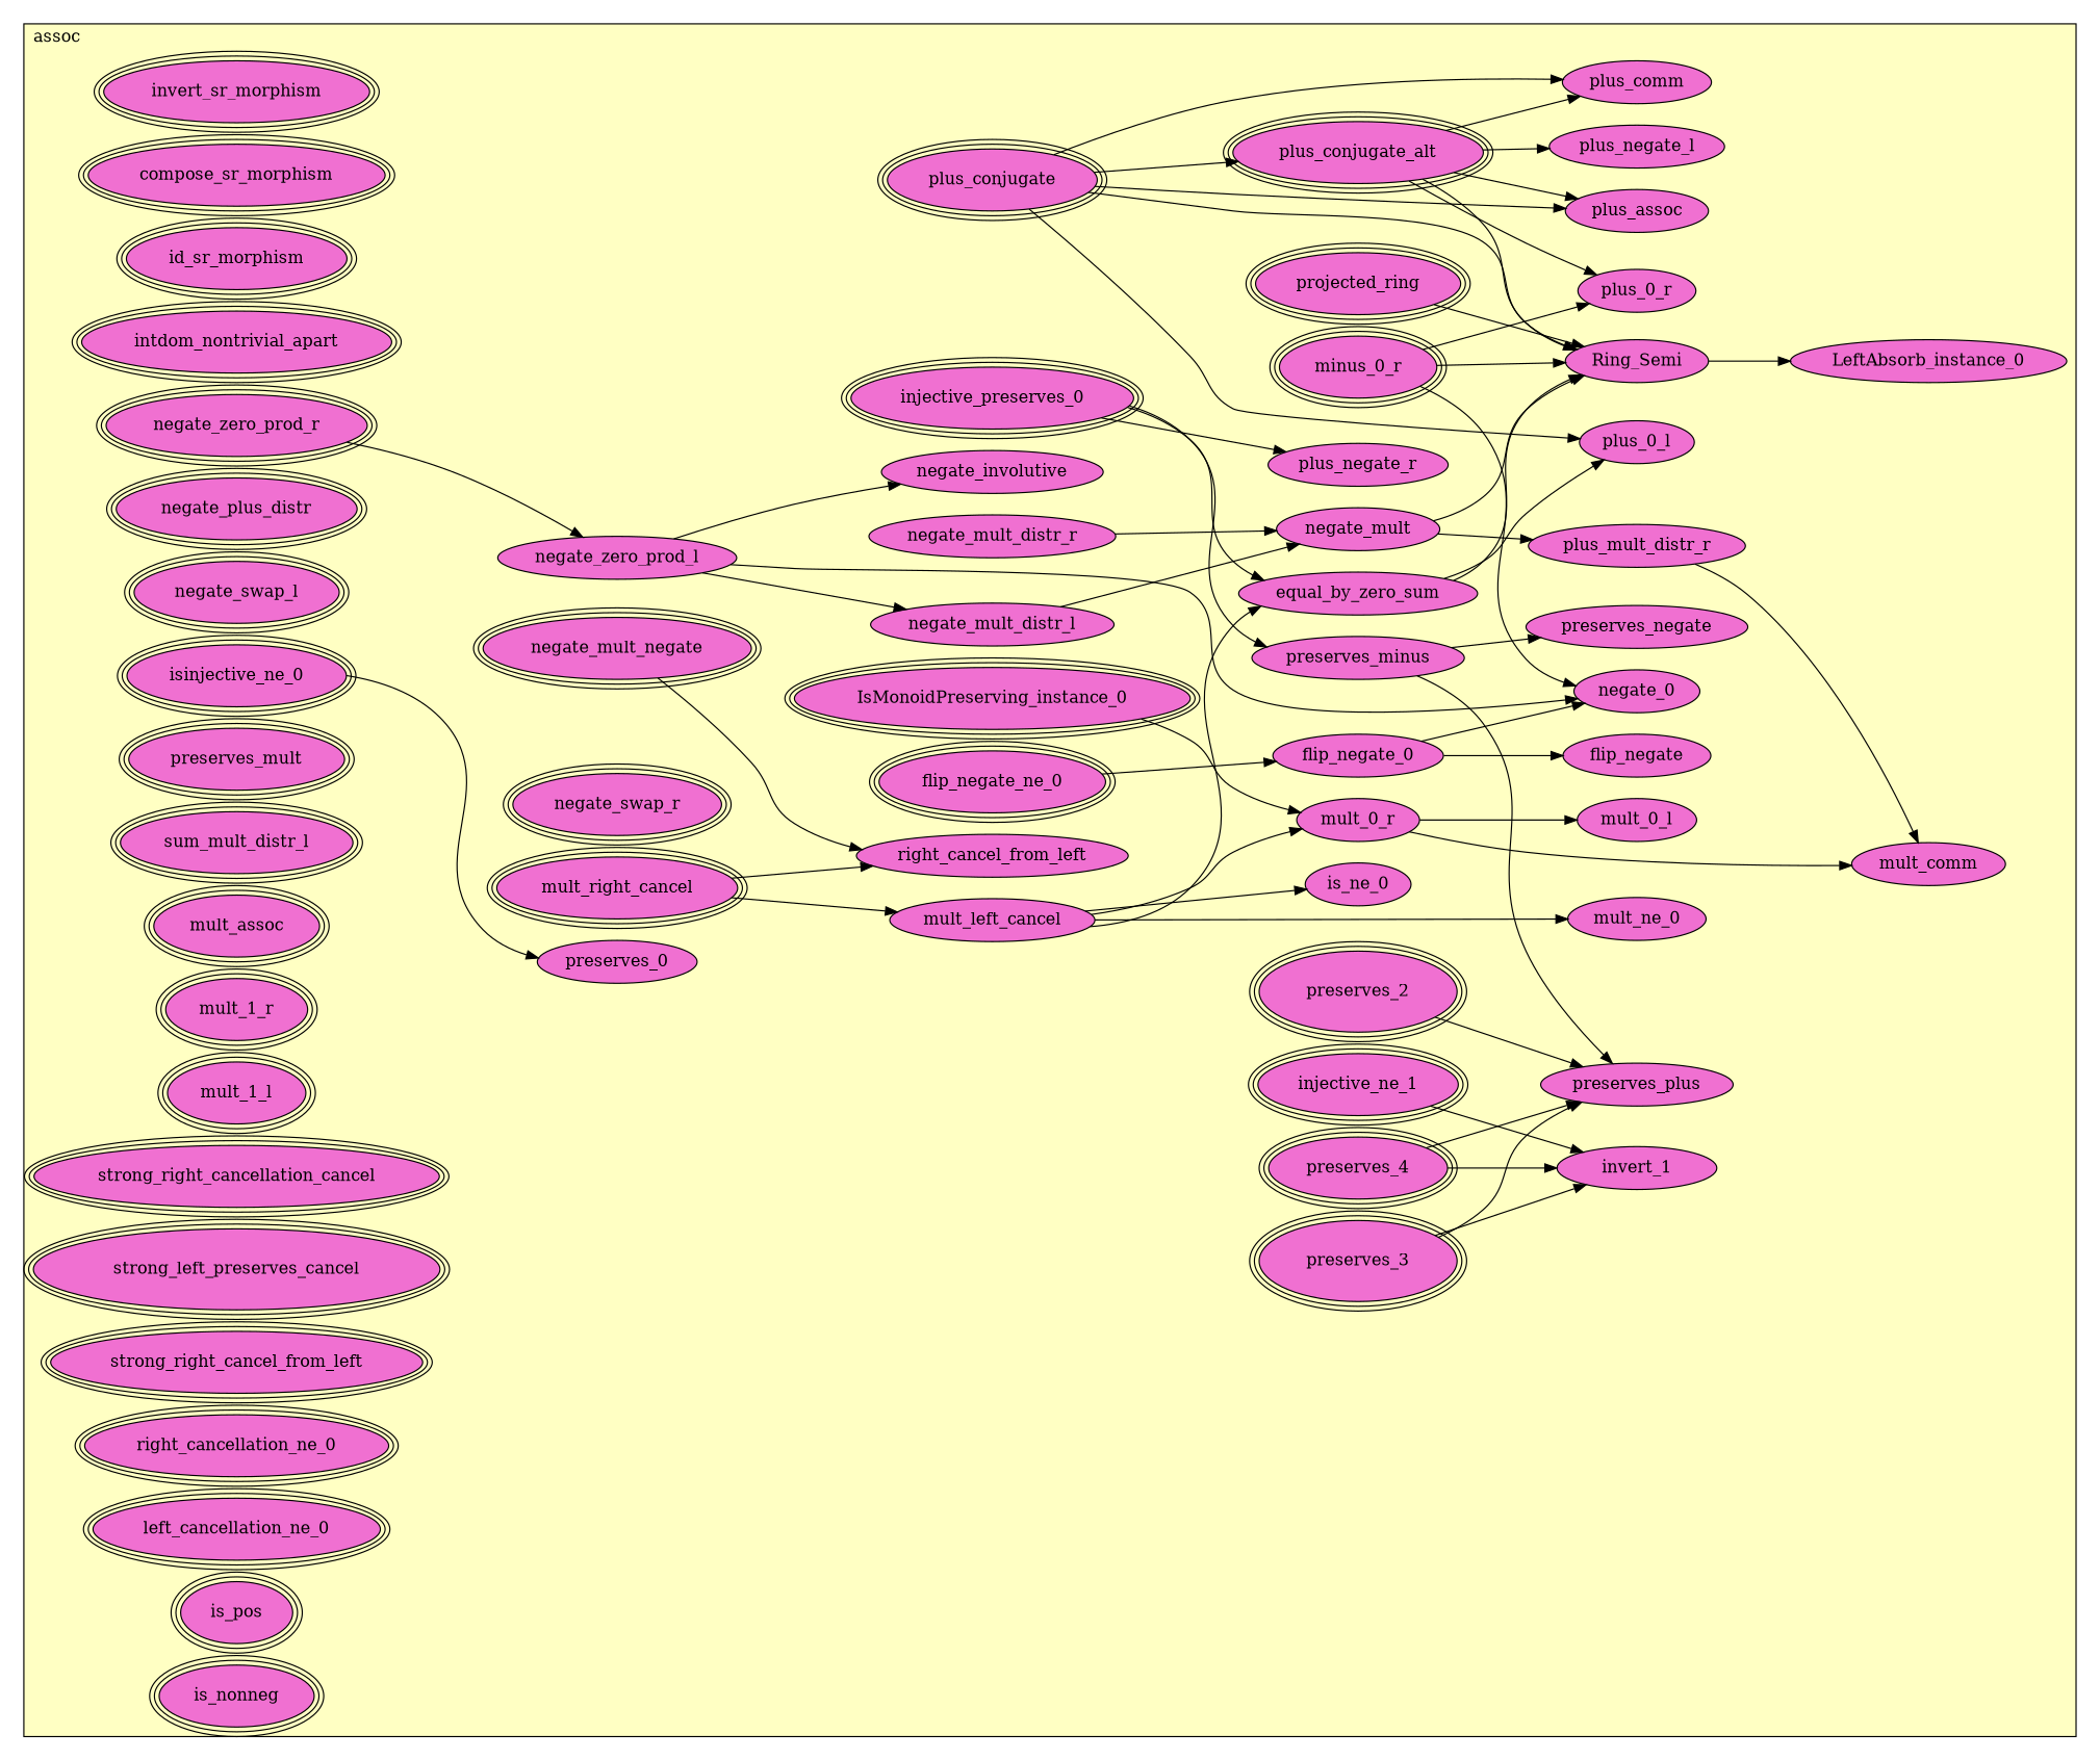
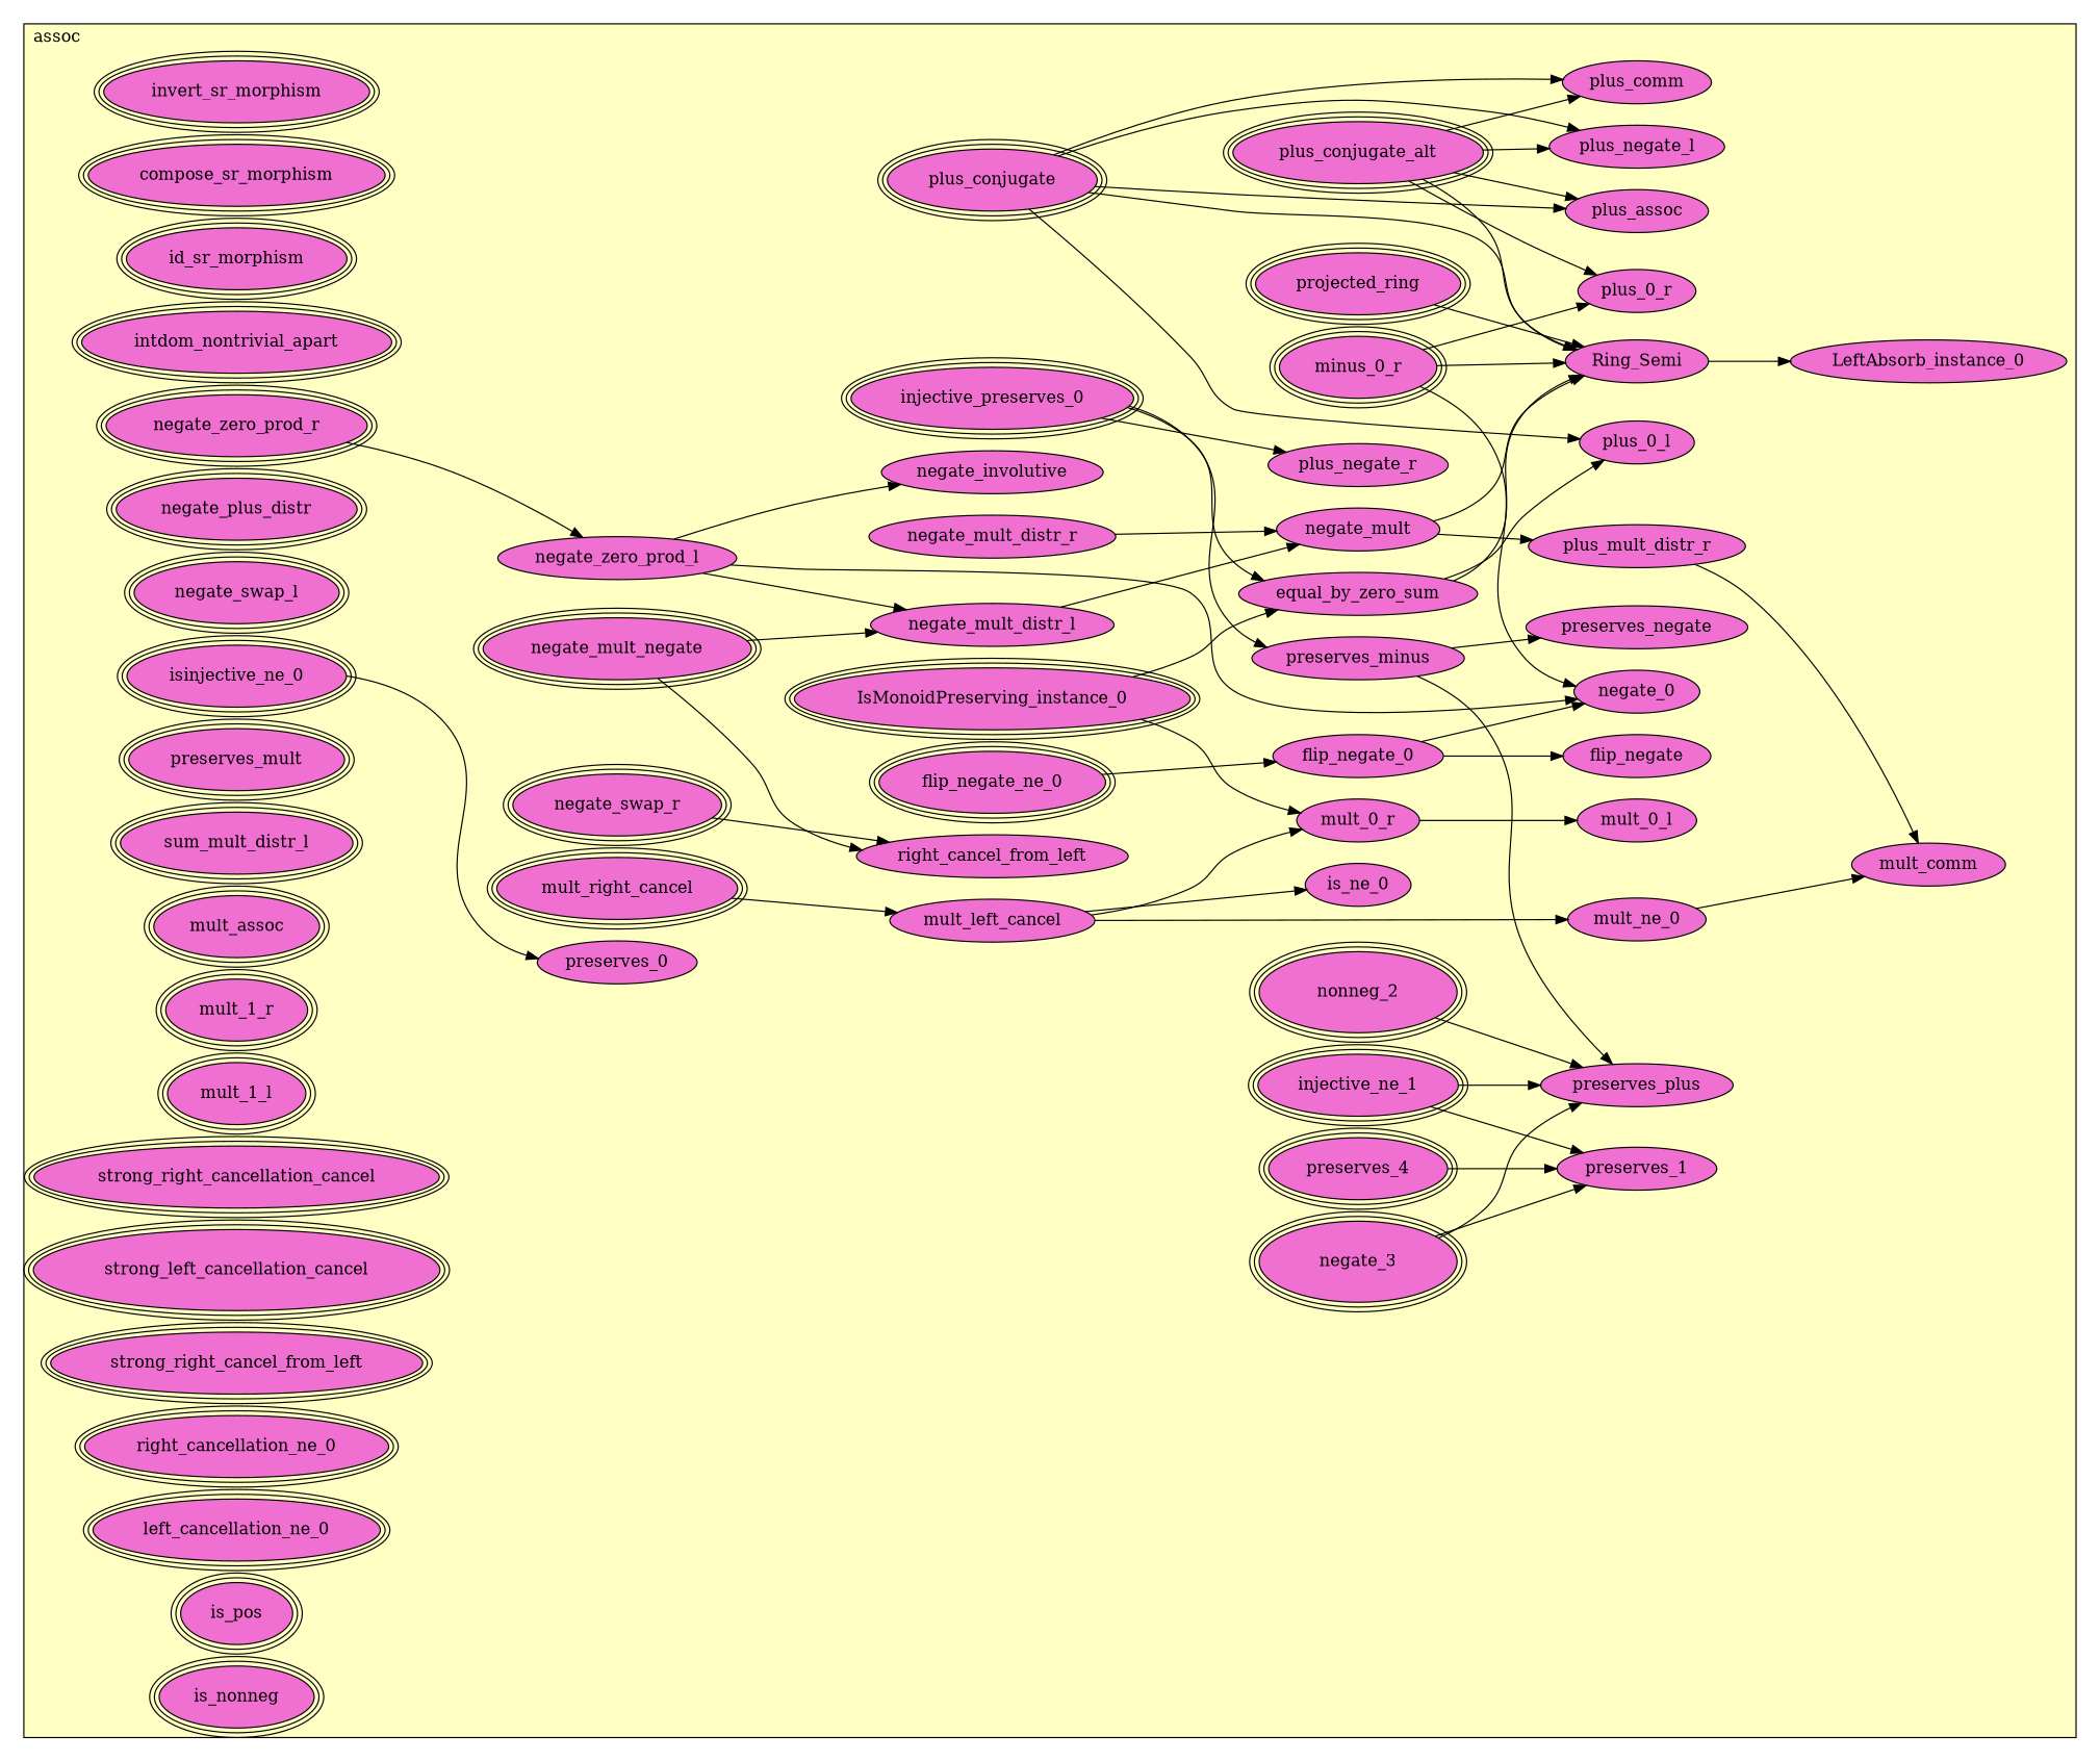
  digraph {
    rankdir=LR
    node [fillcolor="#F070D1" peripheries=3 style=filled]
    n1 [label=invert_sr_morphism]
    n2 [label=compose_sr_morphism]
    n3 [label=id_sr_morphism]
    n4 [label=projected_ring]
    n5 [label=injective_preserves_0]
    n6 [label=preserves_minus peripheries=""]
    n7 [label=preserves_negate peripheries=""]
    n8 [label=intdom_nontrivial_apart]
    n9 [label=plus_conjugate_alt]
    n10 [label=plus_conjugate]
    n11 [label=mult_right_cancel]
    n12 [label=mult_left_cancel peripheries=""]
    n13 [label=negate_zero_prod_r]
    n14 [label=negate_zero_prod_l peripheries=""]
    n15 [label=flip_negate_ne_0]
    n16 [label=flip_negate_0 peripheries=""]
    n17 [label=flip_negate peripheries=""]
    n18 [label=equal_by_zero_sum peripheries=""]
    n19 [label=minus_0_r]
    n20 [label=negate_0 peripheries=""]
    n21 [label=negate_mult_negate]
    n22 [label=negate_mult_distr_r peripheries=""]
    n23 [label=negate_mult_distr_l peripheries=""]
    n24 [label=negate_mult peripheries=""]
    n25 [label=negate_plus_distr]
    n26 [label=negate_swap_l]
    n27 [label=negate_swap_r]
    n28 [label=plus_negate_l peripheries=""]
    n29 [label=plus_negate_r peripheries=""]
    n30 [label=negate_involutive peripheries=""]
    n31 [label=Ring_Semi peripheries=""]
    n32 [label=LeftAbsorb_instance_0 peripheries=""]
    n33 [label=injective_ne_1]
    n34 [label=isinjective_ne_0]
    n35 [label=preserves_4]
-   n36 [label=preserves_3]
-   n37 [label=preserves_2]
+   n36 [label=negate_3]
+   n37 [label=nonneg_2]
    n38 [label=preserves_plus peripheries=""]
    n39 [label=preserves_mult]
-   n40 [label=invert_1 peripheries=""]
+   n40 [label=preserves_1 peripheries=""]
    n41 [label=preserves_0 peripheries=""]
    n42 [label=IsMonoidPreserving_instance_0]
    n43 [label=sum_mult_distr_l]
    n44 [label=plus_mult_distr_r peripheries=""]
    n45 [label=mult_0_r peripheries=""]
    n46 [label=mult_0_l peripheries=""]
    n47 [label=mult_comm peripheries=""]
    n48 [label=plus_comm peripheries=""]
    n49 [label=mult_assoc]
    n50 [label=plus_assoc peripheries=""]
    n51 [label=mult_1_r]
    n52 [label=mult_1_l]
    n53 [label=plus_0_l peripheries=""]
    n54 [label=plus_0_r peripheries=""]
    n55 [label=mult_ne_0 peripheries=""]
    n56 [label=strong_right_cancellation_cancel]
-   n57 [label=strong_left_preserves_cancel]
+   n57 [label=strong_left_cancellation_cancel]
    n58 [label=strong_right_cancel_from_left]
    n59 [label=right_cancel_from_left peripheries=""]
    n60 [label=right_cancellation_ne_0]
    n61 [label=left_cancellation_ne_0]
    n62 [label=is_pos]
    n63 [label=is_nonneg]
    n64 [label=is_ne_0 peripheries=""]
    subgraph cluster_1 {
      fillcolor="#FFFFC3"
      label=assoc
      labeljust=l
      style=filled
      n1
      n2
      n3
      n4
      n5
      n6
      n7
      n8
      n9
      n10
      n11
      n12
      n13
      n14
      n15
      n16
      n17
      n18
      n19
      n20
      n21
      n22
      n23
      n24
      n25
      n26
      n27
      n28
      n29
      n30
      n31
      n32
      n33
      n34
      n35
      n36
      n37
      n38
      n39
      n40
      n41
      n42
      n43
      n44
      n45
      n46
      n47
      n48
      n49
      n50
      n51
      n52
      n53
      n54
      n55
      n56
      n57
      n58
      n59
      n60
      n61
      n62
      n63
      n64
    }
    n4 -> n31
    n5 -> n6
    n5 -> n18
    n5 -> n29
    n6 -> n7
    n6 -> n38
    n9 -> n28
    n9 -> n31
    n9 -> n48
    n9 -> n50
    n9 -> n54
-   n10 -> n9
+   n10 -> n28
    n10 -> n31
    n10 -> n48
    n10 -> n50
    n10 -> n53
    n11 -> n12
-   n11 -> n59
-   n12 -> n18
+   n27 -> n59
+   n42 -> n18
    n12 -> n45
    n12 -> n55
    n12 -> n64
    n13 -> n14
    n14 -> n20
    n14 -> n23
    n14 -> n30
    n15 -> n16
    n16 -> n17
    n16 -> n20
    n18 -> n31
    n18 -> n53
    n19 -> n20
    n19 -> n31
    n19 -> n54
+   n21 -> n23
    n21 -> n59
    n22 -> n24
    n23 -> n24
    n24 -> n31
    n24 -> n44
    n31 -> n32
    n33 -> n40
    n34 -> n41
-   n35 -> n38
+   n33 -> n38
    n35 -> n40
    n36 -> n38
    n36 -> n40
    n37 -> n38
    n42 -> n45
    n44 -> n47
    n45 -> n46
-   n45 -> n47
+   n55 -> n47
  }
